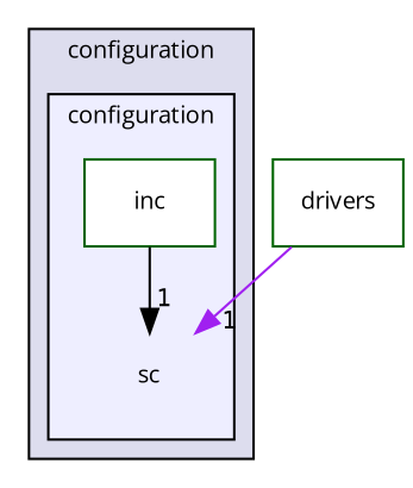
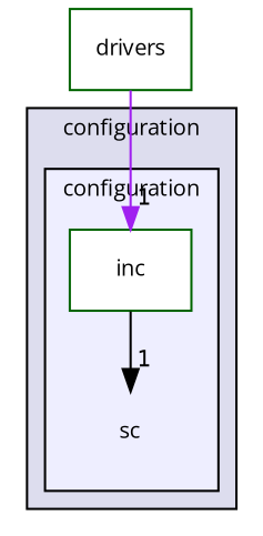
  digraph {
    compound=true
    fontname="Open Sans"
    node [color=darkgreen fontname="Open Sans" fontsize=10 shape=box fillcolor=white style=filled]
    edge [fontname="Open Sans" headlabel=1 labeldistance=1.5 labelfontname=Helvetica labelfontsize=10]
    n1 [label=sc shape=plaintext fillcolor="" style=""]
    n2 [label=inc]
    n3 [label=drivers]
    subgraph cluster_1 {
      bgcolor="#ddddee"
      fontsize=10
      label=configuration
      pencolor=black
      subgraph cluster_2 {
        bgcolor="#eeeeff"
        fontsize=10
        label=configuration
        pencolor=black
        n1
        n2
      }
    }
    n2 -> n1 [color=black]
-   n3 -> n1 [color=purple]
+   n3 -> n2 [color=purple]
  }
